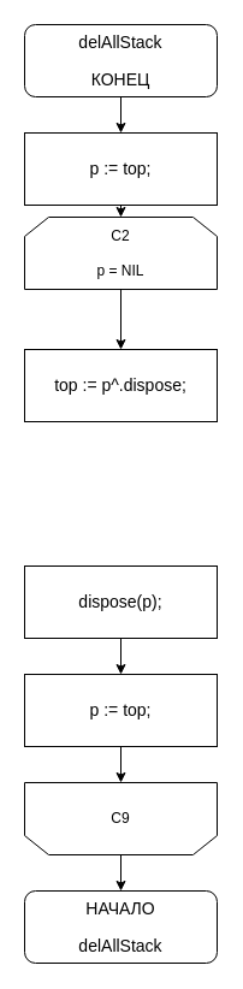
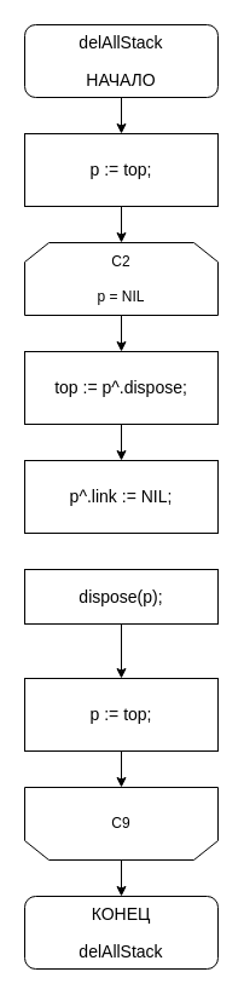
  <mxCell id="0" />
  <mxCell id="1" parent="0" />
  <mxCell id="2" style="edgeStyle=orthogonalEdgeStyle;rounded=0;orthogonalLoop=1;jettySize=auto;html=1;exitX=0.5;exitY=1;exitDx=0;exitDy=0;entryX=0.5;entryY=0;entryDx=0;entryDy=0;" edge="1" parent="1" source="3" target="5"><mxGeometry relative="1" as="geometry" /></mxCell>
- <mxCell id="3" value="&lt;font&gt;&lt;span style=&quot;font-size: 14px&quot;&gt;delAllStack&lt;/span&gt;&lt;br&gt;&lt;br&gt;&lt;span style=&quot;font-size: 14px&quot;&gt;КОНЕЦ&lt;/span&gt;&lt;br&gt;&lt;/font&gt;" style="rounded=1;whiteSpace=wrap;html=1;" vertex="1" parent="1"><mxGeometry x="20" y="20" width="160" height="60" as="geometry" /></mxCell>
+ <mxCell id="3" value="&lt;font&gt;&lt;span style=&quot;font-size: 14px&quot;&gt;delAllStack&lt;/span&gt;&lt;br&gt;&lt;br&gt;&lt;span style=&quot;font-size: 14px&quot;&gt;НАЧАЛО&lt;/span&gt;&lt;br&gt;&lt;/font&gt;" style="rounded=1;whiteSpace=wrap;html=1;" vertex="1" parent="1"><mxGeometry x="20" y="20" width="160" height="60" as="geometry" /></mxCell>
  <mxCell id="4" style="edgeStyle=orthogonalEdgeStyle;rounded=0;orthogonalLoop=1;jettySize=auto;html=1;exitX=0.5;exitY=1;exitDx=0;exitDy=0;entryX=0.5;entryY=0;entryDx=0;entryDy=0;" edge="1" parent="1" source="5" target="7"><mxGeometry relative="1" as="geometry" /></mxCell>
  <mxCell id="5" value="&lt;font style=&quot;font-size: 14px&quot;&gt;p := top;&lt;/font&gt;" style="rounded=0;whiteSpace=wrap;html=1;" vertex="1" parent="1"><mxGeometry x="20" y="110" width="160" height="60" as="geometry" /></mxCell>
  <mxCell id="6" style="edgeStyle=orthogonalEdgeStyle;rounded=0;orthogonalLoop=1;jettySize=auto;html=1;exitX=0.5;exitY=1;exitDx=0;exitDy=0;entryX=0.5;entryY=0;entryDx=0;entryDy=0;" edge="1" parent="1" source="7" target="15"><mxGeometry relative="1" as="geometry" /></mxCell>
- <mxCell id="7" value="C2&lt;br&gt;&lt;br&gt;p = NIL" style="shape=loopLimit;whiteSpace=wrap;html=1;" vertex="1" parent="1"><mxGeometry x="20" y="180" width="160" height="60" as="geometry" /></mxCell>
+ <mxCell id="7" value="C2&lt;br&gt;&lt;br&gt;p = NIL" style="shape=loopLimit;whiteSpace=wrap;html=1;" vertex="1" parent="1"><mxGeometry x="20" y="200" width="160" height="60" as="geometry" /></mxCell>
+ <mxCell id="8" value="&lt;font style=&quot;font-size: 14px&quot;&gt;p^.link := NIL;&lt;/font&gt;" style="rounded=0;whiteSpace=wrap;html=1;" vertex="1" parent="1"><mxGeometry x="20" y="380" width="160" height="60" as="geometry" /></mxCell>
  <mxCell id="9" style="edgeStyle=orthogonalEdgeStyle;rounded=0;orthogonalLoop=1;jettySize=auto;html=1;exitX=0.5;exitY=0;exitDx=0;exitDy=0;entryX=0.5;entryY=0;entryDx=0;entryDy=0;" edge="1" parent="1" source="10" target="11"><mxGeometry relative="1" as="geometry" /></mxCell>
  <mxCell id="10" value="C9" style="shape=loopLimit;whiteSpace=wrap;html=1;direction=west;" vertex="1" parent="1"><mxGeometry x="20" y="650" width="160" height="60" as="geometry" /></mxCell>
- <mxCell id="11" value="&lt;font&gt;&lt;span style=&quot;font-size: 14px&quot;&gt;НАЧАЛО&lt;/span&gt;&lt;br&gt;&lt;br&gt;&lt;span style=&quot;font-size: 14px&quot;&gt;delAllStack&lt;/span&gt;&lt;br&gt;&lt;/font&gt;" style="rounded=1;whiteSpace=wrap;html=1;" vertex="1" parent="1"><mxGeometry x="20" y="740" width="160" height="60" as="geometry" /></mxCell>
+ <mxCell id="11" value="&lt;font&gt;&lt;span style=&quot;font-size: 14px&quot;&gt;КОНЕЦ&lt;/span&gt;&lt;br&gt;&lt;br&gt;&lt;span style=&quot;font-size: 14px&quot;&gt;delAllStack&lt;/span&gt;&lt;br&gt;&lt;/font&gt;" style="rounded=1;whiteSpace=wrap;html=1;" vertex="1" parent="1"><mxGeometry x="20" y="740" width="160" height="60" as="geometry" /></mxCell>
  <mxCell id="12" style="edgeStyle=orthogonalEdgeStyle;rounded=0;orthogonalLoop=1;jettySize=auto;html=1;exitX=0.5;exitY=1;exitDx=0;exitDy=0;entryX=0.5;entryY=0;entryDx=0;entryDy=0;" edge="1" parent="1" source="13" target="17"><mxGeometry relative="1" as="geometry" /></mxCell>
- <mxCell id="13" value="&lt;font style=&quot;font-size: 14px&quot;&gt;dispose(p);&lt;/font&gt;" style="rounded=0;whiteSpace=wrap;html=1;" vertex="1" parent="1"><mxGeometry x="20" y="470" width="160" height="60" as="geometry" /></mxCell>
+ <mxCell id="13" value="&lt;font style=&quot;font-size: 14px&quot;&gt;dispose(p);&lt;/font&gt;" style="rounded=0;whiteSpace=wrap;html=1;" vertex="1" parent="1"><mxGeometry x="20" y="470" width="160" height="45" as="geometry" /></mxCell>
+ <mxCell id="14" style="edgeStyle=orthogonalEdgeStyle;rounded=0;orthogonalLoop=1;jettySize=auto;html=1;exitX=0.5;exitY=1;exitDx=0;exitDy=0;entryX=0.5;entryY=0;entryDx=0;entryDy=0;" edge="1" parent="1" source="15" target="8"><mxGeometry relative="1" as="geometry" /></mxCell>
  <mxCell id="15" value="&lt;font style=&quot;font-size: 14px&quot;&gt;top := p^.dispose;&lt;/font&gt;" style="rounded=0;whiteSpace=wrap;html=1;" vertex="1" parent="1"><mxGeometry x="20" y="290" width="160" height="60" as="geometry" /></mxCell>
  <mxCell id="16" style="edgeStyle=orthogonalEdgeStyle;rounded=0;orthogonalLoop=1;jettySize=auto;html=1;exitX=0.5;exitY=1;exitDx=0;exitDy=0;entryX=0.5;entryY=1;entryDx=0;entryDy=0;" edge="1" parent="1" source="17" target="10"><mxGeometry relative="1" as="geometry" /></mxCell>
  <mxCell id="17" value="&lt;font style=&quot;font-size: 14px&quot;&gt;p := top;&lt;/font&gt;" style="rounded=0;whiteSpace=wrap;html=1;" vertex="1" parent="1"><mxGeometry x="20" y="560" width="160" height="60" as="geometry" /></mxCell>
